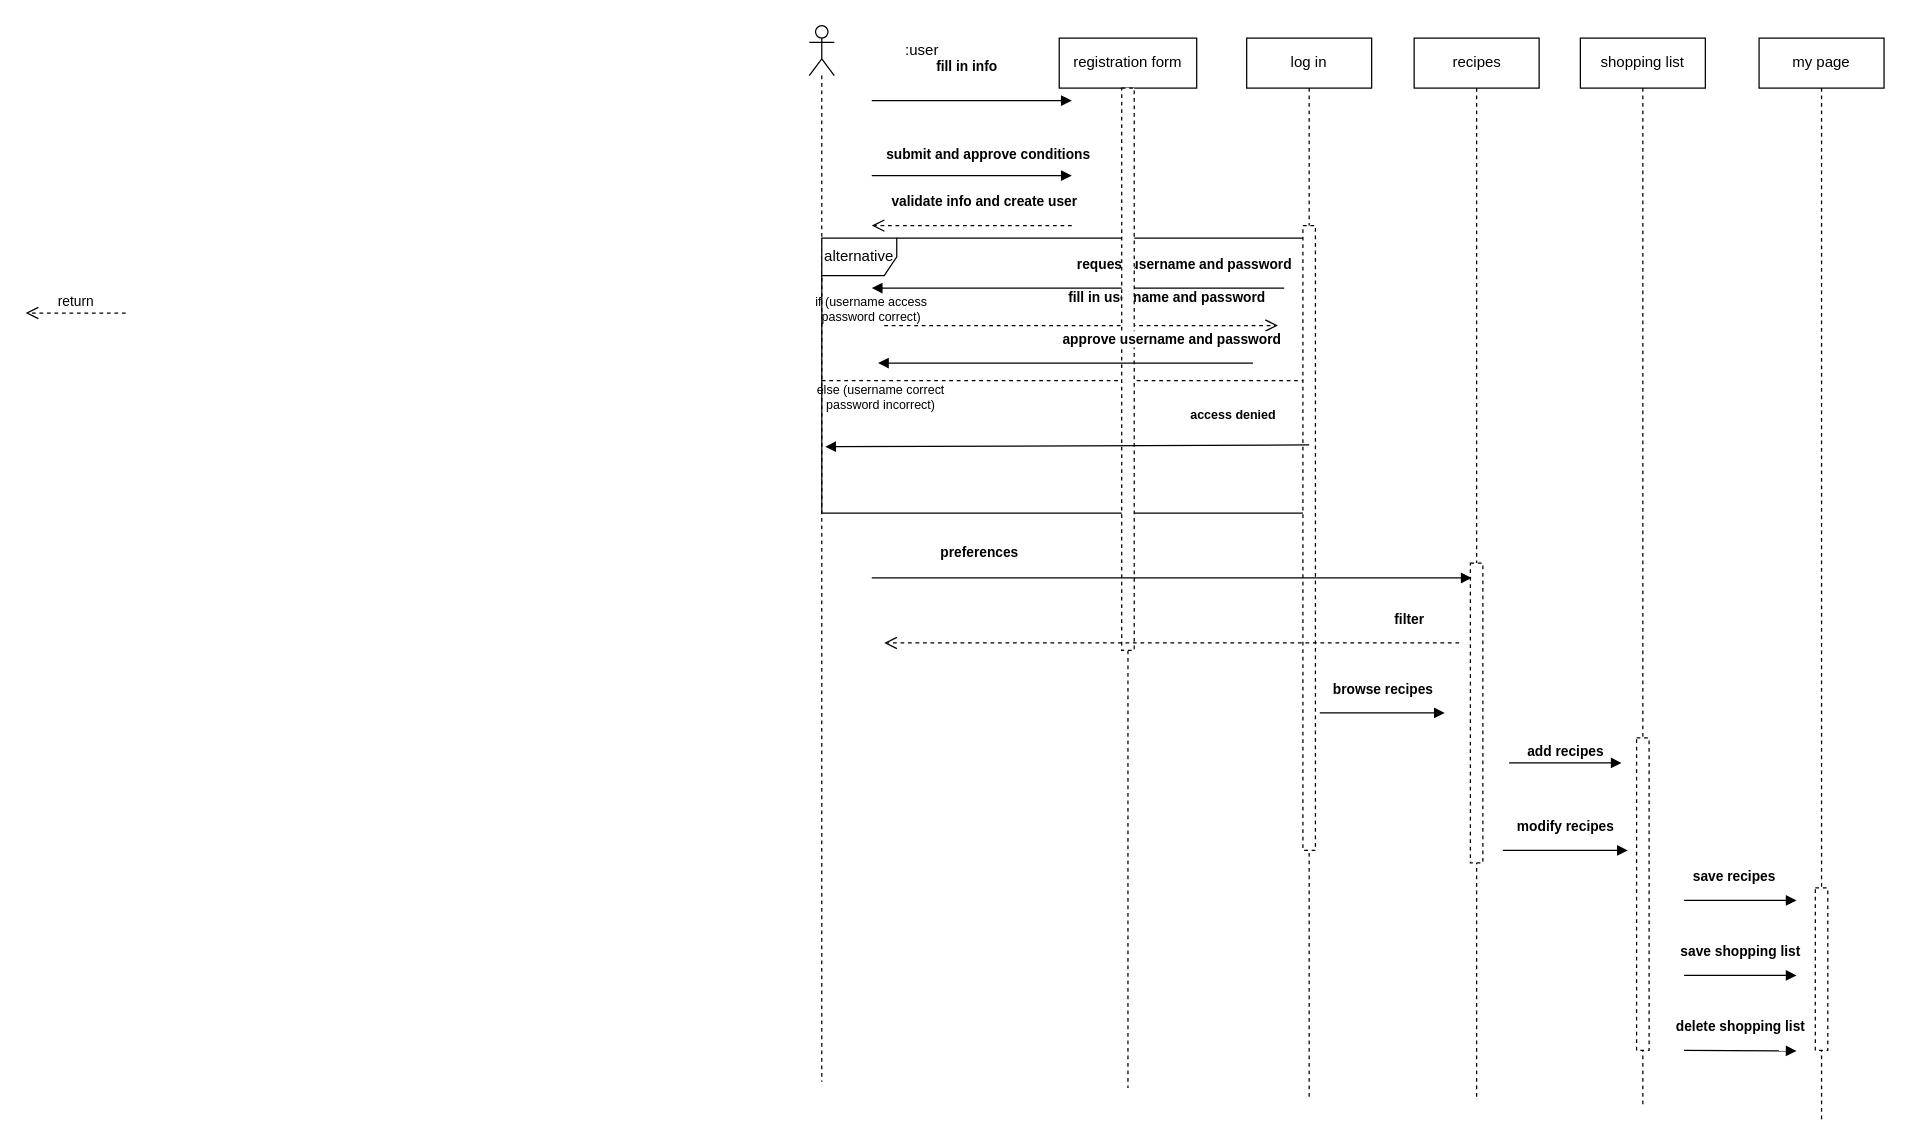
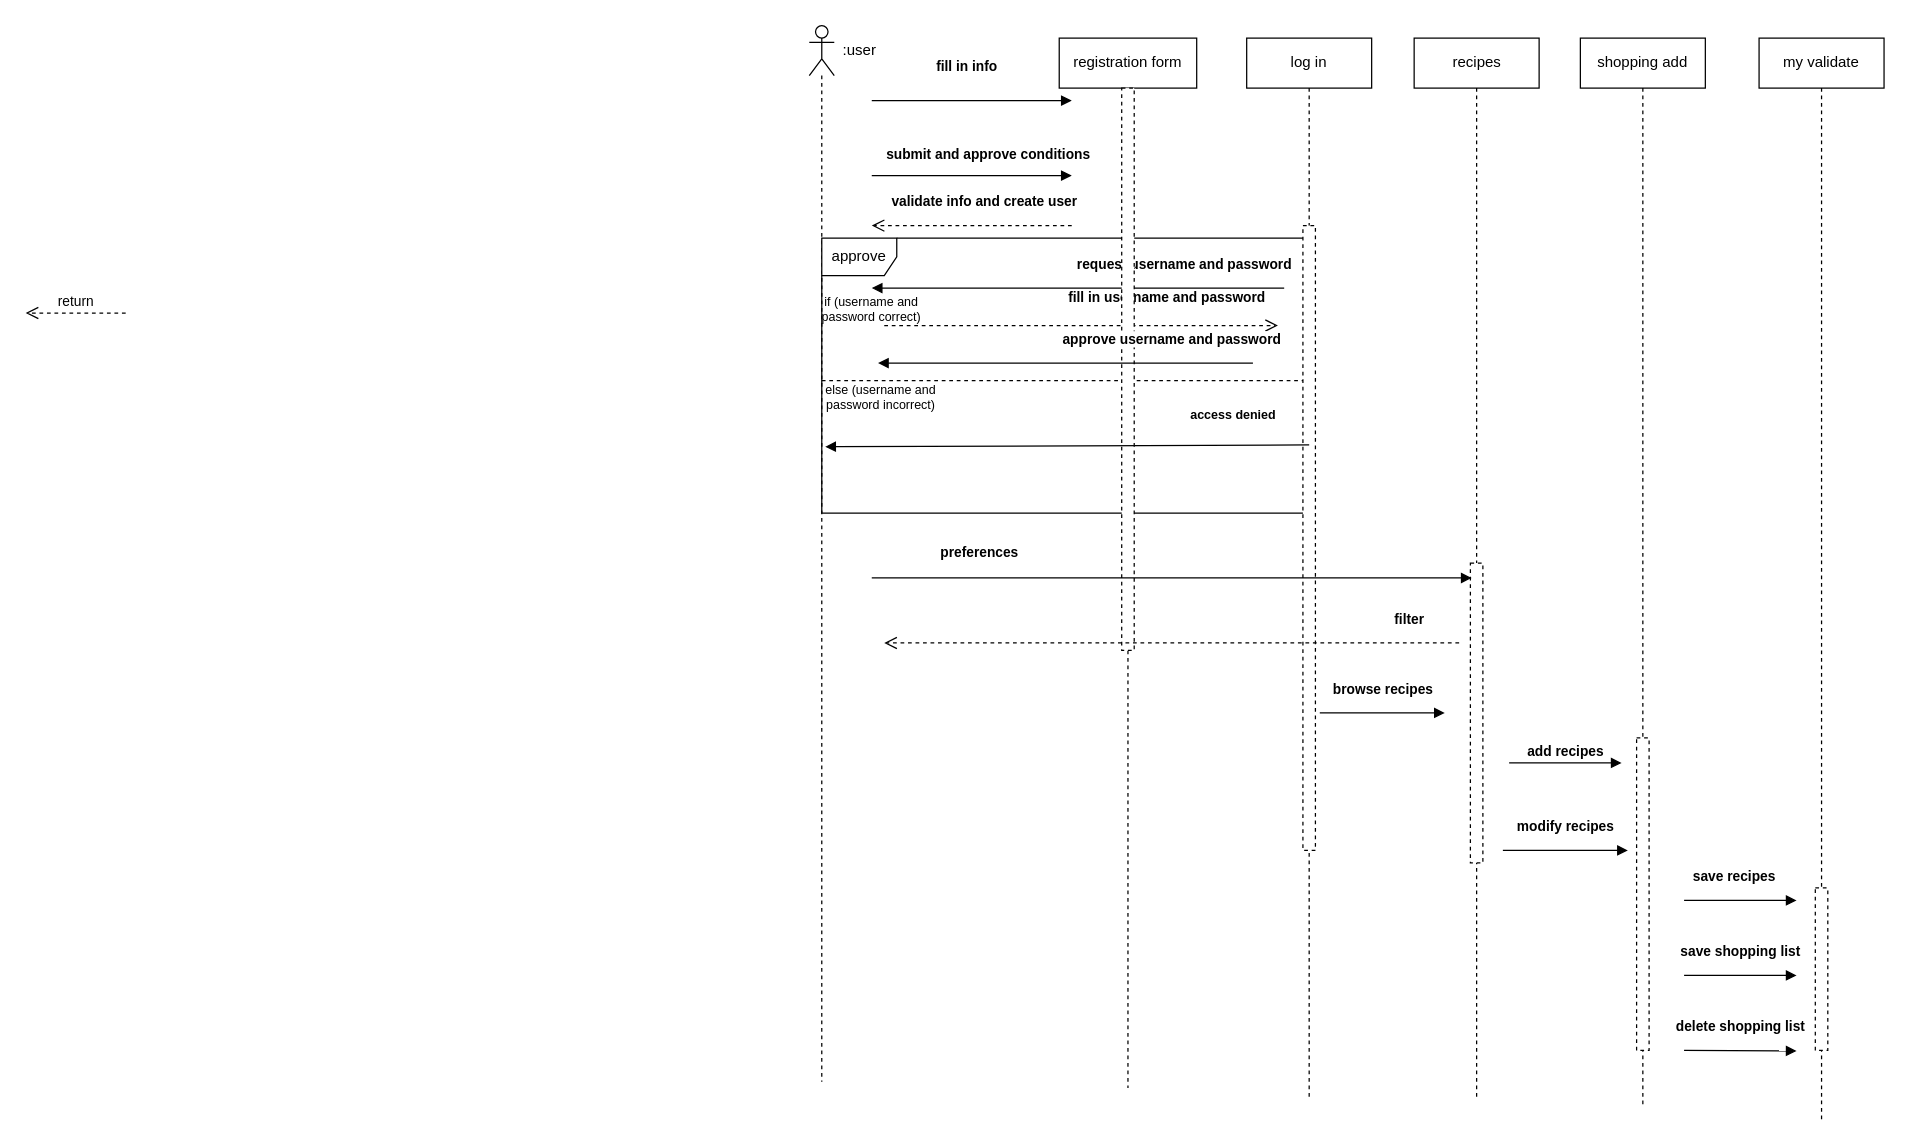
  <mxCell id="0" />
  <mxCell id="1" parent="0" />
  <mxCell id="2" value="fill in info&lt;br&gt;&lt;br&gt;" style="endArrow=block;endFill=1;html=1;edgeStyle=orthogonalEdgeStyle;align=left;verticalAlign=top;fontStyle=1" edge="1" parent="1"><mxGeometry y="50" relative="1" as="geometry"><mxPoint x="697" y="80" as="sourcePoint" /><mxPoint x="857" y="80" as="targetPoint" /><Array as="points"><mxPoint x="777" y="80" /><mxPoint x="777" y="80" /></Array><mxPoint x="-30" y="10" as="offset" /></mxGeometry></mxCell>
  <mxCell id="3" value="" style="shape=umlLifeline;participant=umlActor;perimeter=lifelinePerimeter;whiteSpace=wrap;html=1;container=1;collapsible=0;recursiveResize=0;verticalAlign=top;spacingTop=36;labelBackgroundColor=#ffffff;outlineConnect=0;" vertex="1" parent="1"><mxGeometry x="647" y="20" width="20" height="845" as="geometry" /></mxCell>
  <mxCell id="4" value="registration form&lt;br&gt;" style="shape=umlLifeline;perimeter=lifelinePerimeter;whiteSpace=wrap;html=1;container=1;collapsible=0;recursiveResize=0;outlineConnect=0;" vertex="1" parent="1"><mxGeometry x="847" y="30" width="110" height="840" as="geometry" /></mxCell>
- <mxCell id="5" value="alternative" style="shape=umlFrame;whiteSpace=wrap;html=1;" vertex="1" parent="4"><mxGeometry x="-190" y="160" width="390" height="220" as="geometry" /></mxCell>
+ <mxCell id="5" value="approve" style="shape=umlFrame;whiteSpace=wrap;html=1;" vertex="1" parent="4"><mxGeometry x="-190" y="160" width="390" height="220" as="geometry" /></mxCell>
  <mxCell id="6" value="" style="line;strokeWidth=1;fillColor=none;align=left;verticalAlign=middle;spacingTop=-1;spacingLeft=3;spacingRight=3;rotatable=0;labelPosition=right;points=[];portConstraint=eastwest;dashed=1;" vertex="1" parent="4"><mxGeometry x="-190" y="270" width="390" height="8" as="geometry" /></mxCell>
  <mxCell id="7" value="request username and password" style="html=1;verticalAlign=bottom;endArrow=block;fontStyle=1" edge="1" parent="4"><mxGeometry x="-0.515" y="-10" width="80" relative="1" as="geometry"><mxPoint x="180" y="200" as="sourcePoint" /><mxPoint x="-150" y="200" as="targetPoint" /><mxPoint as="offset" /></mxGeometry></mxCell>
  <mxCell id="8" value="fill in username&amp;nbsp;and password&lt;br&gt;&lt;br&gt;" style="html=1;verticalAlign=bottom;endArrow=open;dashed=1;endSize=8;fontStyle=1" edge="1" parent="4"><mxGeometry x="0.438" relative="1" as="geometry"><mxPoint x="-140" y="230" as="sourcePoint" /><mxPoint x="175" y="230" as="targetPoint" /><Array as="points"><mxPoint x="30" y="230" /></Array><mxPoint as="offset" /></mxGeometry></mxCell>
  <mxCell id="9" value="" style="html=1;points=[];perimeter=orthogonalPerimeter;dashed=1;fontSize=10;fontColor=#000000;" vertex="1" parent="4"><mxGeometry x="50" y="40" width="10" height="450" as="geometry" /></mxCell>
  <mxCell id="10" value="submit and approve conditions&lt;br&gt;" style="endArrow=block;endFill=1;html=1;edgeStyle=orthogonalEdgeStyle;align=left;verticalAlign=top;fontStyle=1" edge="1" parent="1"><mxGeometry x="-0.875" y="30" relative="1" as="geometry"><mxPoint x="697" y="140" as="sourcePoint" /><mxPoint x="857" y="140" as="targetPoint" /><mxPoint as="offset" /></mxGeometry></mxCell>
- <mxCell id="11" value=":user" style="text;html=1;resizable=0;autosize=1;align=center;verticalAlign=middle;points=[];fillColor=none;strokeColor=none;rounded=0;" vertex="1" parent="1"><mxGeometry x="717" y="30" width="40" height="20" as="geometry" /></mxCell>
+ <mxCell id="11" value=":user" style="text;html=1;resizable=0;autosize=1;align=center;verticalAlign=middle;points=[];fillColor=none;strokeColor=none;rounded=0;" vertex="1" parent="1"><mxGeometry x="667" y="30" width="40" height="20" as="geometry" /></mxCell>
  <mxCell id="12" value="recipes" style="html=1;points=[];perimeter=orthogonalPerimeter;shape=umlLifeline;participant=label;fontFamily=Helvetica;fontSize=12;fontColor=#000000;align=center;strokeColor=#000000;fillColor=#ffffff;recursiveResize=0;container=1;collapsible=0;" vertex="1" parent="1"><mxGeometry x="1131" y="30" width="100" height="850" as="geometry" /></mxCell>
  <mxCell id="13" value="" style="html=1;points=[];perimeter=orthogonalPerimeter;dashed=1;fontSize=10;fontColor=#CCFFCC;" vertex="1" parent="12"><mxGeometry x="45" y="420" width="10" height="240" as="geometry" /></mxCell>
- <mxCell id="14" value="shopping list" style="shape=umlLifeline;perimeter=lifelinePerimeter;whiteSpace=wrap;html=1;container=1;collapsible=0;recursiveResize=0;outlineConnect=0;" vertex="1" parent="1"><mxGeometry x="1264" y="30" width="100" height="855" as="geometry" /></mxCell>
+ <mxCell id="14" value="shopping add" style="shape=umlLifeline;perimeter=lifelinePerimeter;whiteSpace=wrap;html=1;container=1;collapsible=0;recursiveResize=0;outlineConnect=0;" vertex="1" parent="1"><mxGeometry x="1264" y="30" width="100" height="855" as="geometry" /></mxCell>
  <mxCell id="15" value="" style="html=1;points=[];perimeter=orthogonalPerimeter;dashed=1;fontSize=10;fontColor=#CCFFCC;" vertex="1" parent="14"><mxGeometry x="45" y="560" width="10" height="250" as="geometry" /></mxCell>
- <mxCell id="16" value="my page" style="shape=umlLifeline;perimeter=lifelinePerimeter;whiteSpace=wrap;html=1;container=1;collapsible=0;recursiveResize=0;outlineConnect=0;" vertex="1" parent="1"><mxGeometry x="1407" y="30" width="100" height="865" as="geometry" /></mxCell>
+ <mxCell id="16" value="my validate" style="shape=umlLifeline;perimeter=lifelinePerimeter;whiteSpace=wrap;html=1;container=1;collapsible=0;recursiveResize=0;outlineConnect=0;" vertex="1" parent="1"><mxGeometry x="1407" y="30" width="100" height="865" as="geometry" /></mxCell>
  <mxCell id="17" value="" style="html=1;points=[];perimeter=orthogonalPerimeter;dashed=1;fontSize=10;fontColor=#CCFFCC;" vertex="1" parent="16"><mxGeometry x="45" y="680" width="10" height="130" as="geometry" /></mxCell>
  <mxCell id="18" value="validate info and create user&lt;br&gt;" style="html=1;verticalAlign=bottom;endArrow=open;dashed=1;endSize=8;fontStyle=1" edge="1" parent="1"><mxGeometry x="-0.125" y="-10" relative="1" as="geometry"><mxPoint x="857" y="180" as="sourcePoint" /><mxPoint x="697" y="180" as="targetPoint" /><mxPoint as="offset" /></mxGeometry></mxCell>
  <mxCell id="19" value="log in" style="shape=umlLifeline;perimeter=lifelinePerimeter;whiteSpace=wrap;html=1;container=1;collapsible=0;recursiveResize=0;outlineConnect=0;" vertex="1" parent="1"><mxGeometry x="997" y="30" width="100" height="850" as="geometry" /></mxCell>
  <mxCell id="20" value="" style="html=1;points=[];perimeter=orthogonalPerimeter;dashed=1;fontSize=10;fontColor=#000000;labelBackgroundColor=none;" vertex="1" parent="19"><mxGeometry x="45" y="150" width="10" height="500" as="geometry" /></mxCell>
  <mxCell id="21" value="return" style="html=1;verticalAlign=bottom;endArrow=open;dashed=1;endSize=8;" edge="1" parent="1"><mxGeometry relative="1" as="geometry"><mxPoint x="100" y="250" as="sourcePoint" /><mxPoint x="20" y="250" as="targetPoint" /></mxGeometry></mxCell>
  <mxCell id="22" value="browse recipes" style="html=1;verticalAlign=bottom;endArrow=block;fontStyle=1" edge="1" parent="1"><mxGeometry y="10" width="80" relative="1" as="geometry"><mxPoint x="1055.5" y="570" as="sourcePoint" /><mxPoint x="1155.5" y="570" as="targetPoint" /><mxPoint as="offset" /></mxGeometry></mxCell>
  <mxCell id="23" value="preferences" style="html=1;verticalAlign=bottom;endArrow=block;fontStyle=1" edge="1" parent="1"><mxGeometry x="-0.64" y="11" width="80" relative="1" as="geometry"><mxPoint x="697" y="462" as="sourcePoint" /><mxPoint x="1177" y="462" as="targetPoint" /><mxPoint as="offset" /></mxGeometry></mxCell>
  <mxCell id="24" value="filter&lt;br&gt;" style="html=1;verticalAlign=bottom;endArrow=open;dashed=1;endSize=8;fontStyle=1" edge="1" parent="1"><mxGeometry x="-0.826" y="-10" relative="1" as="geometry"><mxPoint x="1167" y="514" as="sourcePoint" /><mxPoint x="707" y="514" as="targetPoint" /><mxPoint as="offset" /></mxGeometry></mxCell>
  <mxCell id="25" value="add recipes" style="html=1;verticalAlign=bottom;endArrow=block;fontStyle=1" edge="1" parent="1"><mxGeometry width="80" relative="1" as="geometry"><mxPoint x="1207" y="610" as="sourcePoint" /><mxPoint x="1297" y="610" as="targetPoint" /></mxGeometry></mxCell>
  <mxCell id="26" value="modify recipes" style="html=1;verticalAlign=bottom;endArrow=block;fontStyle=1" edge="1" parent="1"><mxGeometry y="10" width="80" relative="1" as="geometry"><mxPoint x="1202" y="680" as="sourcePoint" /><mxPoint x="1302" y="680" as="targetPoint" /><mxPoint as="offset" /></mxGeometry></mxCell>
  <mxCell id="27" value="save shopping list" style="html=1;verticalAlign=bottom;endArrow=block;fontStyle=1" edge="1" parent="1"><mxGeometry y="10" width="80" relative="1" as="geometry"><mxPoint x="1347" y="780" as="sourcePoint" /><mxPoint x="1437" y="780" as="targetPoint" /><mxPoint as="offset" /></mxGeometry></mxCell>
  <mxCell id="28" value="delete shopping list" style="html=1;verticalAlign=bottom;endArrow=block;fontStyle=1" edge="1" parent="1"><mxGeometry y="10" width="80" relative="1" as="geometry"><mxPoint x="1347" y="840" as="sourcePoint" /><mxPoint x="1437" y="840.5" as="targetPoint" /><mxPoint as="offset" /></mxGeometry></mxCell>
  <mxCell id="29" value="save recipes" style="html=1;verticalAlign=bottom;endArrow=block;fontStyle=1" edge="1" parent="1"><mxGeometry x="-0.111" y="10" width="80" relative="1" as="geometry"><mxPoint x="1347" y="720" as="sourcePoint" /><mxPoint x="1437" y="720" as="targetPoint" /><mxPoint as="offset" /></mxGeometry></mxCell>
- <mxCell id="30" value="else (username correct&#10;password incorrect)&#10;" style="text;align=center;fontStyle=0;verticalAlign=middle;spacingLeft=3;spacingRight=3;strokeColor=none;rotatable=0;points=[[0,0.5],[1,0.5]];portConstraint=eastwest;fontSize=10;" vertex="1" parent="1"><mxGeometry x="622" y="290" width="165" height="66" as="geometry" /></mxCell>
+ <mxCell id="30" value="else (username and&#10;password incorrect)&#10;" style="text;align=center;fontStyle=0;verticalAlign=middle;spacingLeft=3;spacingRight=3;strokeColor=none;rotatable=0;points=[[0,0.5],[1,0.5]];portConstraint=eastwest;fontSize=10;" vertex="1" parent="1"><mxGeometry x="622" y="290" width="165" height="66" as="geometry" /></mxCell>
  <mxCell id="31" value="approve username and password&lt;br&gt;" style="html=1;verticalAlign=bottom;endArrow=block;fontStyle=1" edge="1" parent="1"><mxGeometry x="-0.567" y="-10" width="80" relative="1" as="geometry"><mxPoint x="1002" y="290" as="sourcePoint" /><mxPoint x="702" y="290" as="targetPoint" /><mxPoint as="offset" /></mxGeometry></mxCell>
  <mxCell id="32" value="access denied" style="html=1;verticalAlign=bottom;endArrow=block;fontSize=10;fontColor=#000000;entryX=0.229;entryY=1.015;entryDx=0;entryDy=0;entryPerimeter=0;fontStyle=1" edge="1" parent="1" target="30"><mxGeometry x="-0.685" y="-16" width="80" relative="1" as="geometry"><mxPoint x="1047" y="355.5" as="sourcePoint" /><mxPoint x="787" y="355.5" as="targetPoint" /><mxPoint as="offset" /></mxGeometry></mxCell>
- <mxCell id="33" value="if (username access&#10;password correct)&#10;" style="text;align=center;fontStyle=0;verticalAlign=middle;spacingLeft=3;spacingRight=3;strokeColor=none;rotatable=0;points=[[0,0.5],[1,0.5]];portConstraint=eastwest;fontSize=10;" vertex="1" parent="1"><mxGeometry x="612" y="220" width="170" height="66" as="geometry" /></mxCell>
+ <mxCell id="33" value="if (username and&#10;password correct)&#10;" style="text;align=center;fontStyle=0;verticalAlign=middle;spacingLeft=3;spacingRight=3;strokeColor=none;rotatable=0;points=[[0,0.5],[1,0.5]];portConstraint=eastwest;fontSize=10;" vertex="1" parent="1"><mxGeometry x="612" y="220" width="170" height="66" as="geometry" /></mxCell>
